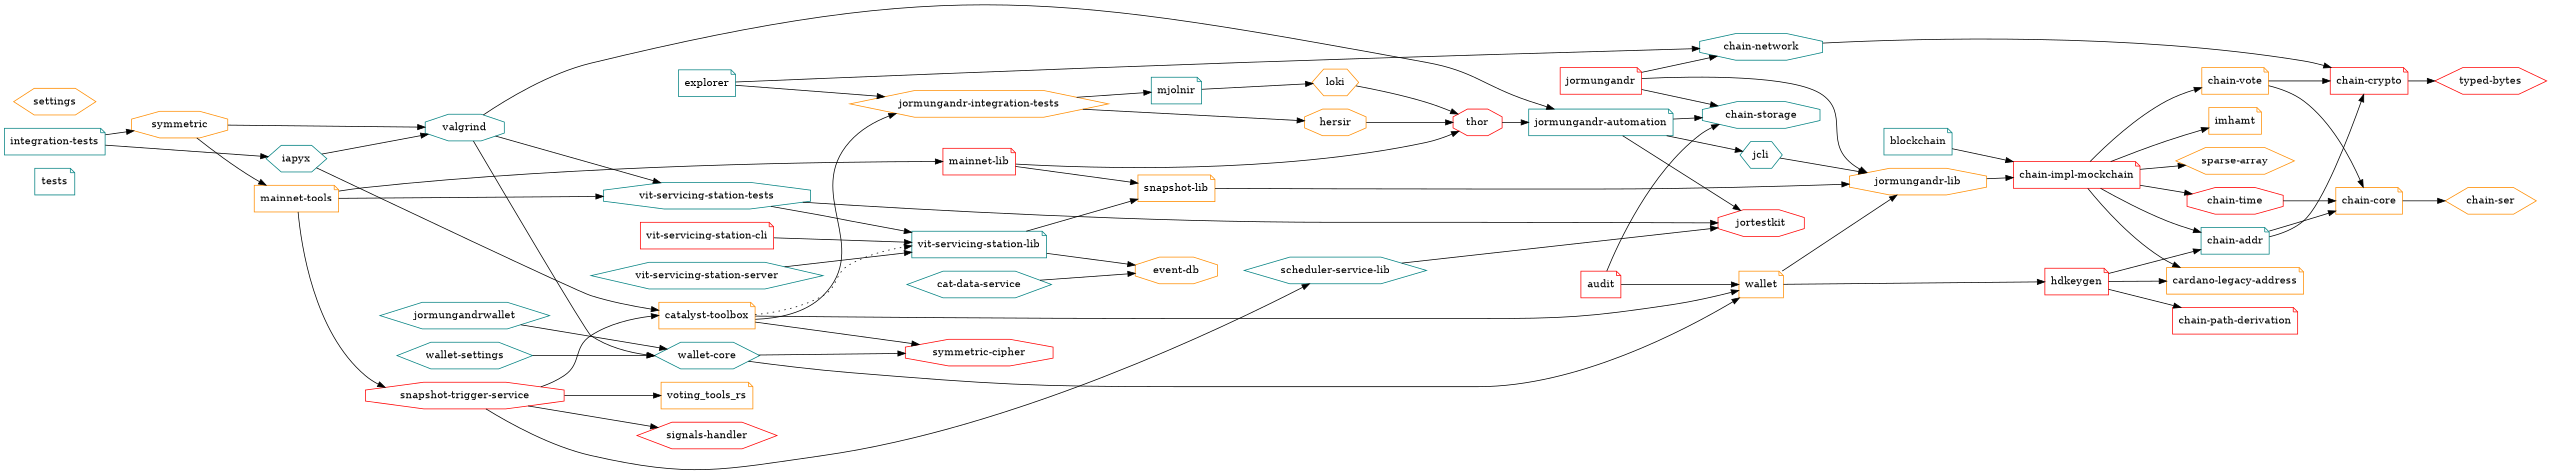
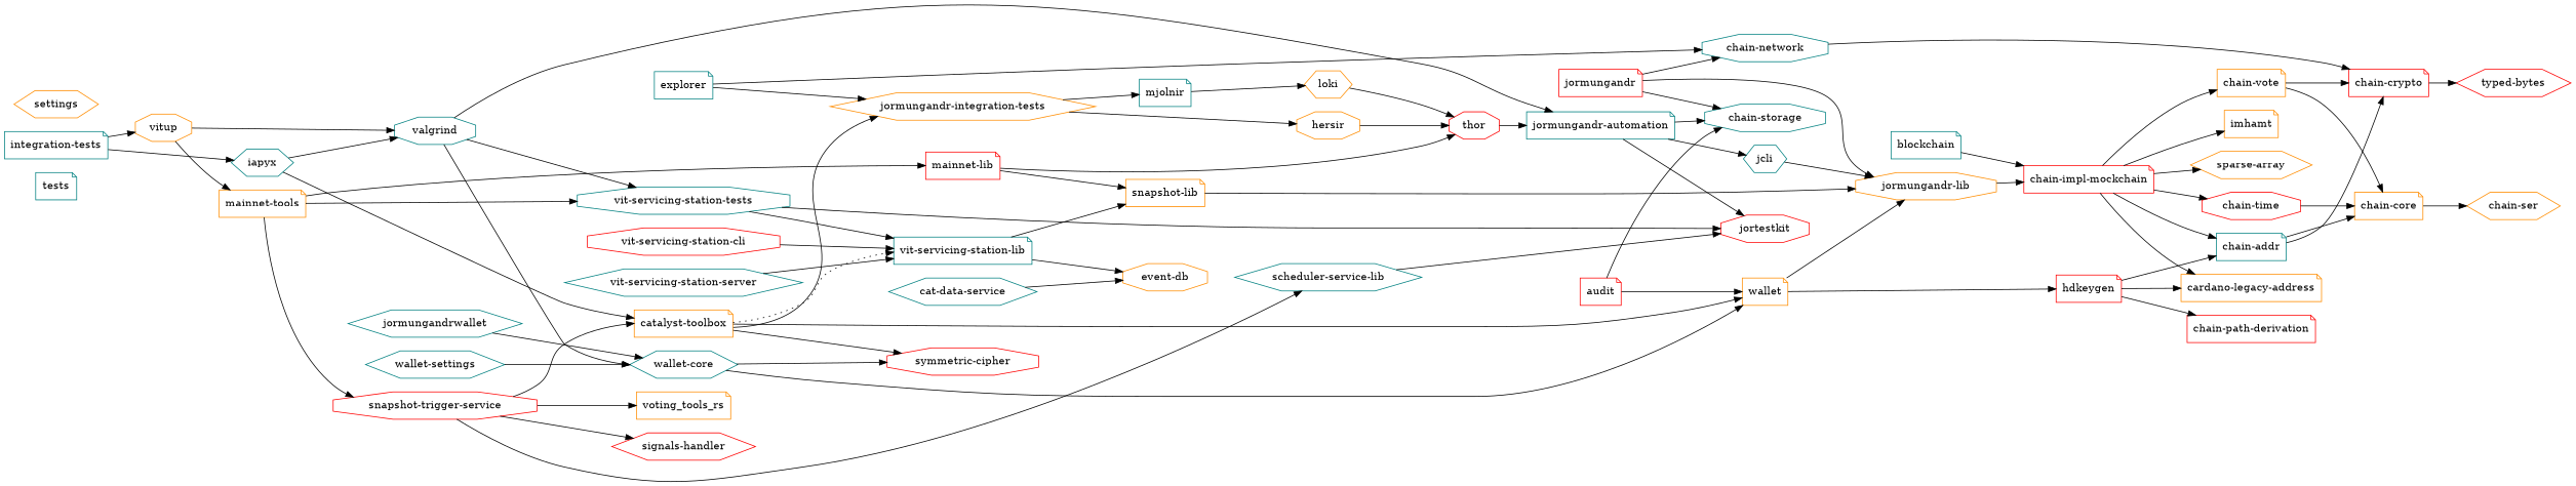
  digraph {
    rankdir=LR
    node [color=teal shape=note]
    n1 [label=tests]
    n2 [color=darkorange label="catalyst-toolbox"]
    n3 [color=darkorange label="jormungandr-integration-tests" shape=hexagon]
    n4 [color=red label="symmetric-cipher" shape=octagon]
    n5 [label="vit-servicing-station-lib"]
    n6 [color=darkorange label=wallet]
    n7 [color=darkorange label=hersir shape=octagon]
    n8 [label=mjolnir]
    n9 [color=darkorange label="snapshot-lib"]
    n10 [color=darkorange label="event-db" shape=octagon]
    n11 [color=darkorange label="jormungandr-lib" shape=octagon]
    n12 [color=red label=hdkeygen]
    n13 [label="chain-addr"]
    n14 [color=darkorange label="chain-core"]
    n15 [color=red label="chain-crypto"]
    n16 [color=darkorange label="chain-ser" shape=hexagon]
    n17 [color=red label="typed-bytes" shape=hexagon]
    n18 [color=red label="chain-impl-mockchain"]
    n19 [color=darkorange label="cardano-legacy-address"]
    n20 [color=red label="chain-time" shape=octagon]
    n21 [color=darkorange label="chain-vote"]
    n22 [color=darkorange label=imhamt]
    n23 [color=darkorange label="sparse-array" shape=hexagon]
    n24 [label="chain-storage" shape=octagon]
    n25 [label=jcli shape=hexagon]
    n26 [label="jormungandr-automation"]
    n27 [color=red label=jortestkit shape=octagon]
    n28 [color=red label=thor shape=octagon]
    n29 [color=darkorange label=loki shape=hexagon]
    n30 [label="vit-servicing-station-tests" shape=octagon]
    n31 [color=red label="chain-path-derivation"]
    n32 [label="chain-network" shape=octagon]
    n33 [label=jormungandrwallet shape=hexagon]
    n34 [label="wallet-core" shape=hexagon]
    n35 [label="wallet-settings" shape=hexagon]
    n36 [color=red label=jormungandr]
    n37 [label=explorer]
    n38 [color=darkorange label=settings shape=hexagon]
    n39 [label=blockchain]
-   n40 [color=red label="vit-servicing-station-cli"]
+   n40 [color=red label="vit-servicing-station-cli" shape=octagon]
    n41 [label="vit-servicing-station-server" shape=hexagon]
    n42 [label=iapyx shape=hexagon]
    n43 [label=valgrind shape=octagon]
-   n44 [color=darkorange label=symmetric shape=octagon]
+   n44 [color=darkorange label=vitup shape=octagon]
    n45 [color=darkorange label="mainnet-tools"]
    n46 [color=red label="mainnet-lib"]
    n47 [color=red label="snapshot-trigger-service" shape=octagon]
    n48 [label="scheduler-service-lib" shape=hexagon]
    n49 [color=red label="signals-handler" shape=hexagon]
    n50 [color=darkorange label=voting_tools_rs]
    n51 [label="integration-tests"]
    n52 [label="cat-data-service" shape=hexagon]
    n53 [color=red label=audit]
    n2 -> n3
    n2 -> n4
    n2 -> n5 [style=dotted]
    n2 -> n6
    n3 -> n7
    n3 -> n8
    n5 -> n9
    n5 -> n10
    n6 -> n11
    n6 -> n12
    n7 -> n28
    n8 -> n29
    n9 -> n11
    n11 -> n18
    n12 -> n13
    n12 -> n19
    n12 -> n31
    n13 -> n14
    n13 -> n15
    n14 -> n16
    n15 -> n17
    n18 -> n13
    n18 -> n19
    n18 -> n20
    n18 -> n21
    n18 -> n22
    n18 -> n23
    n20 -> n14
    n21 -> n14
    n21 -> n15
    n25 -> n11
    n26 -> n24
    n26 -> n25
    n26 -> n27
    n28 -> n26
    n29 -> n28
    n30 -> n5
    n30 -> n27
    n32 -> n15
    n33 -> n34
    n34 -> n4
    n34 -> n6
    n35 -> n34
    n36 -> n11
    n36 -> n24
    n36 -> n32
    n37 -> n3
    n37 -> n32
    n39 -> n18
    n40 -> n5
    n41 -> n5
    n42 -> n2
    n42 -> n43
    n43 -> n26
    n43 -> n30
    n43 -> n34
    n44 -> n43
    n44 -> n45
    n45 -> n30
    n45 -> n46
    n45 -> n47
    n46 -> n9
    n46 -> n28
    n47 -> n2
    n47 -> n48
    n47 -> n49
    n47 -> n50
    n48 -> n27
    n51 -> n42
    n51 -> n44
    n52 -> n10
    n53 -> n6
    n53 -> n24
  }
